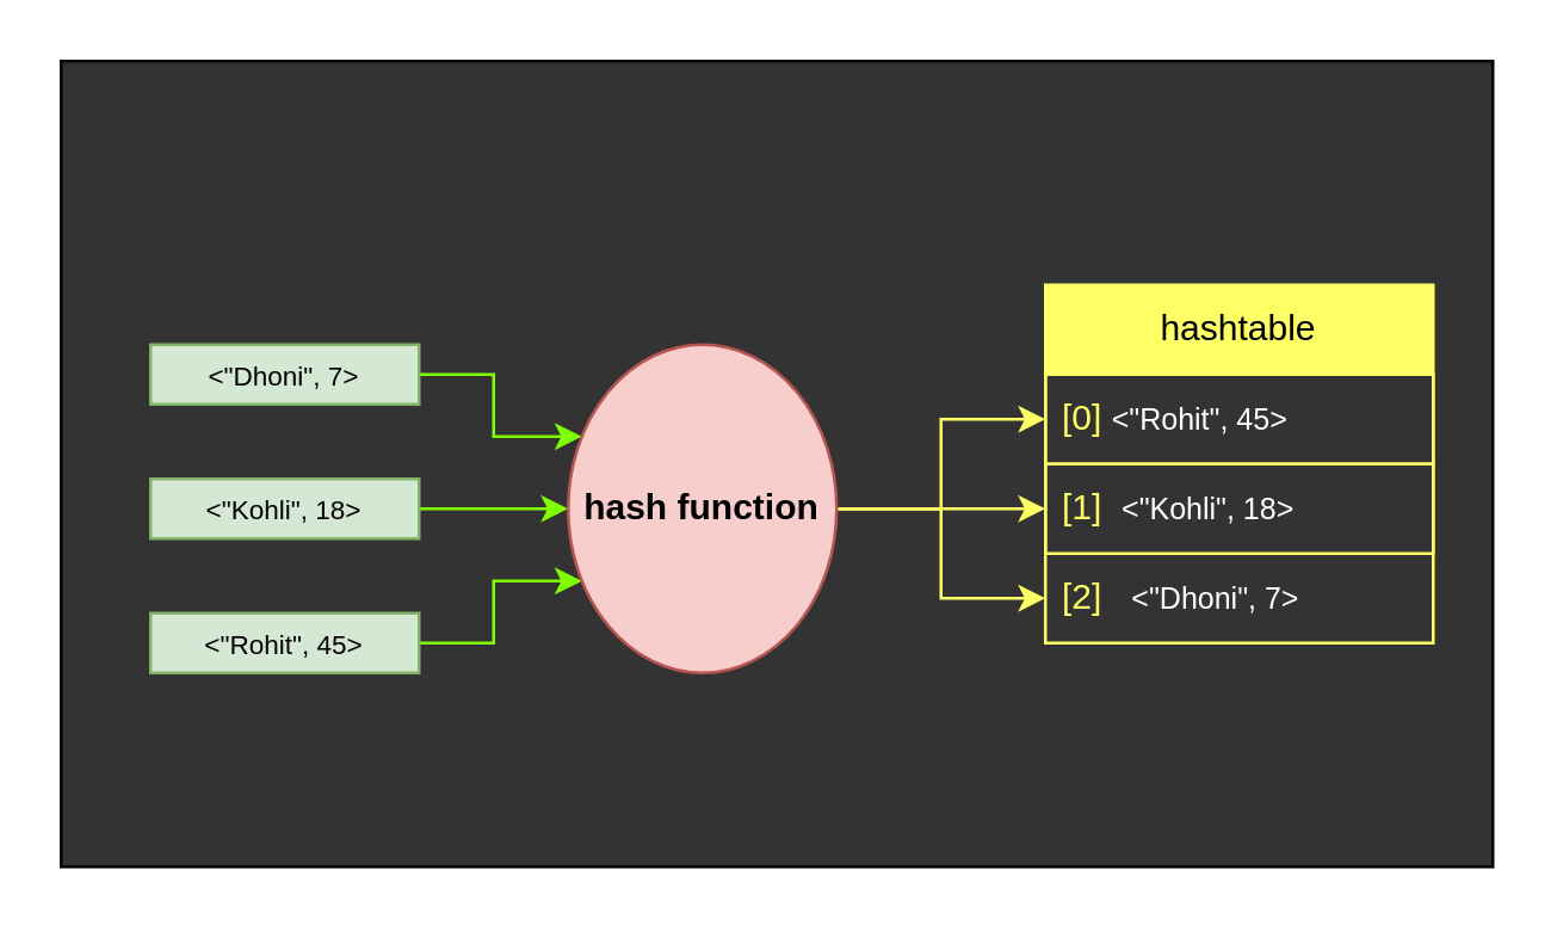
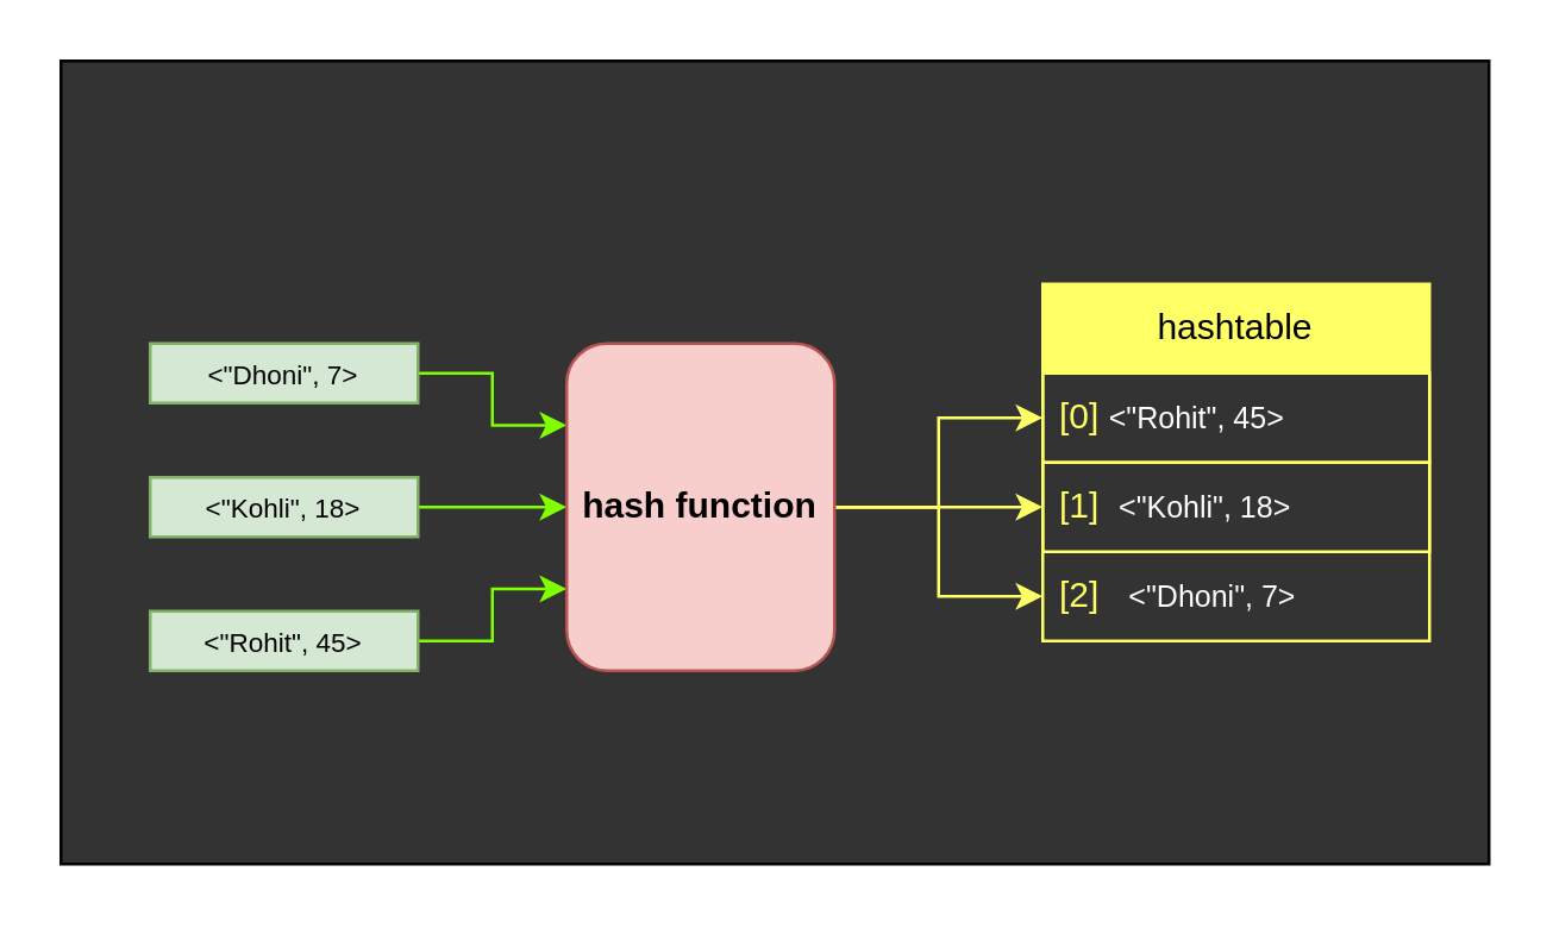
  <mxCell id="0" />
  <mxCell id="1" parent="0" />
  <mxCell id="2" value="" style="rounded=0;whiteSpace=wrap;html=1;movable=1;resizable=1;rotatable=1;deletable=1;editable=1;locked=0;connectable=1;strokeColor=default;fillColor=#333333;" parent="1" vertex="1"><mxGeometry y="20" width="480" height="270" as="geometry" x="20" /></mxCell>
  <mxCell id="3" style="edgeStyle=orthogonalEdgeStyle;rounded=0;orthogonalLoop=1;jettySize=auto;html=1;entryX=0;entryY=0.25;entryDx=0;entryDy=0;fillColor=#d5e8d4;strokeColor=#80FF00;" edge="1" parent="1" source="4" target="12"><mxGeometry relative="1" as="geometry" /></mxCell>
  <mxCell id="4" value="&lt;font style=&quot;font-size: 9px;&quot;&gt;&amp;lt;&quot;Dhoni&quot;, 7&amp;gt;&lt;/font&gt;" style="rounded=0;whiteSpace=wrap;html=1;fillColor=#d5e8d4;strokeColor=#82b366;" parent="1" vertex="1"><mxGeometry x="50" y="115" width="90" height="20" as="geometry" /></mxCell>
  <mxCell id="5" style="edgeStyle=orthogonalEdgeStyle;rounded=0;orthogonalLoop=1;jettySize=auto;html=1;fillColor=#d5e8d4;strokeColor=#80FF00;" edge="1" parent="1" source="6" target="12"><mxGeometry relative="1" as="geometry" /></mxCell>
  <mxCell id="6" value="&lt;span style=&quot;font-size: 9px;&quot;&gt;&amp;lt;&quot;Kohli&quot;, 18&amp;gt;&lt;/span&gt;" style="rounded=0;whiteSpace=wrap;html=1;fillColor=#d5e8d4;strokeColor=#82b366;" parent="1" vertex="1"><mxGeometry x="50" y="160" width="90" height="20" as="geometry" /></mxCell>
  <mxCell id="7" style="edgeStyle=orthogonalEdgeStyle;rounded=0;orthogonalLoop=1;jettySize=auto;html=1;entryX=0;entryY=0.75;entryDx=0;entryDy=0;fillColor=#d5e8d4;strokeColor=#80FF00;" edge="1" parent="1" source="8" target="12"><mxGeometry relative="1" as="geometry" /></mxCell>
  <mxCell id="8" value="&lt;span style=&quot;font-size: 9px;&quot;&gt;&amp;lt;&quot;Rohit&quot;, 45&amp;gt;&lt;/span&gt;" style="rounded=0;whiteSpace=wrap;html=1;fillColor=#d5e8d4;strokeColor=#82b366;" parent="1" vertex="1"><mxGeometry x="50" y="205" width="90" height="20" as="geometry" /></mxCell>
  <mxCell id="9" style="edgeStyle=orthogonalEdgeStyle;rounded=0;orthogonalLoop=1;jettySize=auto;html=1;entryX=0;entryY=0.5;entryDx=0;entryDy=0;strokeColor=#FFFF66;" edge="1" parent="1" source="12" target="14"><mxGeometry relative="1" as="geometry" /></mxCell>
  <mxCell id="10" style="edgeStyle=orthogonalEdgeStyle;rounded=0;orthogonalLoop=1;jettySize=auto;html=1;entryX=0;entryY=0.5;entryDx=0;entryDy=0;strokeColor=#FFFF66;" edge="1" parent="1" source="12" target="15"><mxGeometry relative="1" as="geometry" /></mxCell>
  <mxCell id="11" style="edgeStyle=orthogonalEdgeStyle;rounded=0;orthogonalLoop=1;jettySize=auto;html=1;strokeColor=#FFFF66;" edge="1" parent="1" source="12" target="16"><mxGeometry relative="1" as="geometry" /></mxCell>
- <mxCell id="12" value="&lt;b&gt;hash function&lt;/b&gt;" style="ellipse;whiteSpace=wrap;html=1;fillColor=#f8cecc;strokeColor=#b85450;" parent="1" vertex="1"><mxGeometry x="190" y="115" width="90" height="110" as="geometry" /></mxCell>
+ <mxCell id="12" value="&lt;b&gt;hash function&lt;/b&gt;" style="rounded=1;whiteSpace=wrap;html=1;fillColor=#f8cecc;strokeColor=#b85450;" parent="1" vertex="1"><mxGeometry x="190" y="115" width="90" height="110" as="geometry" /></mxCell>
  <mxCell id="13" value="hashtable" style="swimlane;fontStyle=0;childLayout=stackLayout;horizontal=1;startSize=30;horizontalStack=0;resizeParent=1;resizeParentMax=0;resizeLast=0;collapsible=1;marginBottom=0;whiteSpace=wrap;html=1;strokeColor=#FFFF66;fillColor=#FFFF66;" parent="1" vertex="1"><mxGeometry x="350" y="95" width="130" height="120" as="geometry"><mxRectangle x="310" y="70" width="60" height="30" as="alternateBounds" /></mxGeometry></mxCell>
  <mxCell id="14" value="&lt;font style=&quot;color: rgb(255, 255, 102);&quot;&gt;[0]&amp;nbsp;&lt;/font&gt;&lt;span style=&quot;color: rgb(255, 255, 255); font-size: 10px; text-align: center;&quot;&gt;&amp;lt;&quot;Rohit&quot;, 45&amp;gt;&lt;/span&gt;" style="text;strokeColor=#FFFF66;fillColor=none;align=left;verticalAlign=middle;spacingLeft=4;spacingRight=4;overflow=hidden;points=[[0,0.5],[1,0.5]];portConstraint=eastwest;rotatable=0;whiteSpace=wrap;html=1;" parent="13" vertex="1"><mxGeometry y="30" width="130" height="30" as="geometry" /></mxCell>
  <mxCell id="15" value="&lt;font style=&quot;color: rgb(255, 255, 102);&quot;&gt;[1]&amp;nbsp;&amp;nbsp;&lt;span style=&quot;color: rgb(255, 255, 255); font-size: 10px; text-align: center;&quot;&gt;&amp;lt;&quot;Kohli&quot;, 18&amp;gt;&lt;/span&gt;&amp;nbsp;&lt;/font&gt;" style="text;strokeColor=#FFFF66;fillColor=none;align=left;verticalAlign=middle;spacingLeft=4;spacingRight=4;overflow=hidden;points=[[0,0.5],[1,0.5]];portConstraint=eastwest;rotatable=0;whiteSpace=wrap;html=1;" parent="13" vertex="1"><mxGeometry y="60" width="130" height="30" as="geometry" /></mxCell>
  <mxCell id="16" value="&lt;font style=&quot;color: rgb(255, 255, 102);&quot;&gt;[2]&amp;nbsp; &amp;nbsp;&lt;/font&gt;&lt;span style=&quot;text-align: center;&quot;&gt;&lt;font style=&quot;font-size: 10px; color: rgb(255, 255, 255);&quot;&gt;&amp;lt;&quot;Dhoni&quot;, 7&amp;gt;&lt;/font&gt;&lt;/span&gt;" style="text;strokeColor=none;fillColor=none;align=left;verticalAlign=middle;spacingLeft=4;spacingRight=4;overflow=hidden;points=[[0,0.5],[1,0.5]];portConstraint=eastwest;rotatable=0;whiteSpace=wrap;html=1;" parent="13" vertex="1"><mxGeometry y="90" width="130" height="30" as="geometry" /></mxCell>
